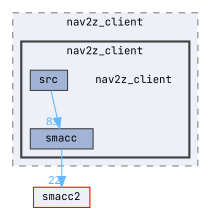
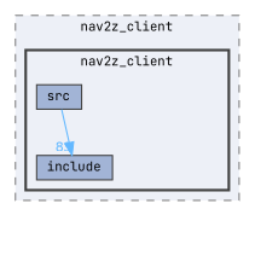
  digraph {
    compound=true
    fontname="JetBrains Mono"
    node [fontname="JetBrains Mono" fontsize=10 shape=box color=grey25 fillcolor="#a2b4d6" style=filled]
    edge [color=steelblue1 fontcolor=steelblue1 fontname="JetBrains Mono" fontsize=10 labeldistance=1.5 labelfontname=Helvetica labelfontsize=10]
-   n1 [height=0.2 label=nav2z_client shape=plaintext width=0.4 color="" fillcolor="" style=""]
-   n2 [height=0.2 label=smacc width=0.4]
+   n2 [height=0.2 label=include width=0.4]
    n3 [height=0.2 label=src width=0.4]
-   n4 [color=red fillcolor="#edf0f7" height=0.2 label=smacc2 width=0.4]
    subgraph cluster_1 {
      bgcolor="#edf0f7"
      fontsize=10
      label=nav2z_client
      pencolor=grey50
      style="filled,dashed"
      subgraph cluster_2 {
        bgcolor="#edf0f7"
        fontsize=10
        pencolor=grey25
        style="filled,bold"
-       n1
        n2
        n3
      }
    }
-   n2 -> n4 [headlabel=22]
    n3 -> n2 [headlabel=83]
  }
